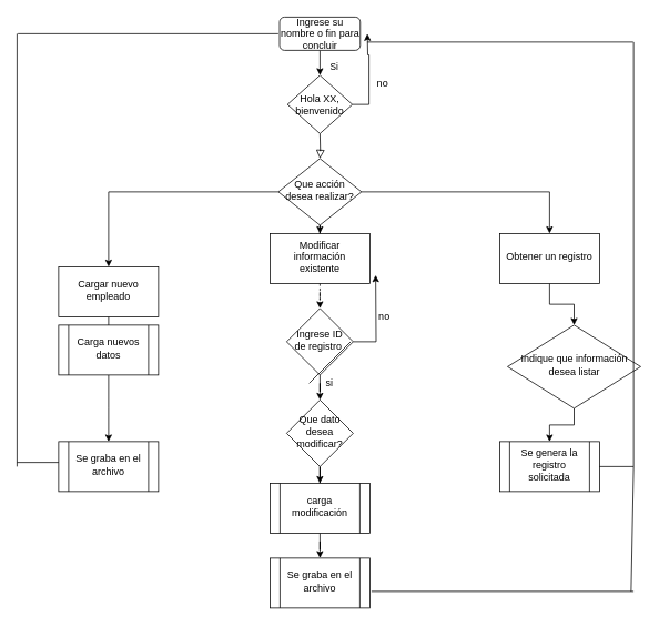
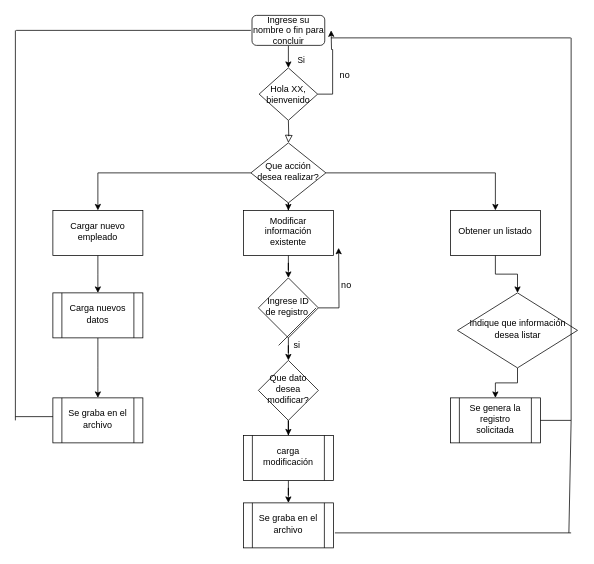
  <mxCell id="0" />
  <mxCell id="1" parent="0" />
  <mxCell id="2" value="" style="rounded=0;html=1;jettySize=auto;orthogonalLoop=1;fontSize=11;endArrow=block;endFill=0;endSize=8;strokeWidth=1;shadow=0;labelBackgroundColor=none;edgeStyle=orthogonalEdgeStyle;" parent="1" target="6" edge="1"><mxGeometry relative="1" as="geometry"><mxPoint x="384" y="160" as="sourcePoint" /></mxGeometry></mxCell>
  <mxCell id="3" value="" style="edgeStyle=orthogonalEdgeStyle;rounded=0;orthogonalLoop=1;jettySize=auto;html=1;" parent="1" source="6" target="8" edge="1"><mxGeometry relative="1" as="geometry" /></mxCell>
  <mxCell id="4" value="" style="edgeStyle=orthogonalEdgeStyle;rounded=0;orthogonalLoop=1;jettySize=auto;html=1;" parent="1" source="6" target="10" edge="1"><mxGeometry relative="1" as="geometry" /></mxCell>
  <mxCell id="5" value="" style="edgeStyle=orthogonalEdgeStyle;rounded=0;orthogonalLoop=1;jettySize=auto;html=1;" parent="1" source="6" target="12" edge="1"><mxGeometry relative="1" as="geometry" /></mxCell>
  <mxCell id="6" value="Que acción desea realizar?" style="rhombus;whiteSpace=wrap;html=1;shadow=0;fontFamily=Helvetica;fontSize=12;align=center;strokeWidth=1;spacing=6;spacingTop=-4;" parent="1" vertex="1"><mxGeometry x="334" y="190" width="100" height="80" as="geometry" /></mxCell>
  <mxCell id="7" value="" style="edgeStyle=orthogonalEdgeStyle;rounded=0;orthogonalLoop=1;jettySize=auto;html=1;" parent="1" source="8" edge="1"><mxGeometry relative="1" as="geometry"><mxPoint x="130" y="390" as="targetPoint" /></mxGeometry></mxCell>
- <mxCell id="8" value="Cargar nuevo empleado" style="whiteSpace=wrap;html=1;shadow=0;strokeWidth=1;spacing=6;spacingTop=-4;" parent="1" vertex="1"><mxGeometry x="70" y="320" width="120" height="60" as="geometry" /></mxCell>
- <mxCell id="9" value="" style="edgeStyle=orthogonalEdgeStyle;rounded=0;orthogonalLoop=1;jettySize=auto;html=1;dashed=1;" parent="1" source="10" target="23" edge="1"><mxGeometry relative="1" as="geometry" /></mxCell>
+ <mxCell id="8" value="Cargar nuevo empleado" style="whiteSpace=wrap;html=1;shadow=0;strokeWidth=1;spacing=6;spacingTop=-4;" parent="1" vertex="1"><mxGeometry x="70" y="280" width="120" height="60" as="geometry" /></mxCell>
+ <mxCell id="9" value="" style="edgeStyle=orthogonalEdgeStyle;rounded=0;orthogonalLoop=1;jettySize=auto;html=1;" parent="1" source="10" target="23" edge="1"><mxGeometry relative="1" as="geometry" /></mxCell>
  <mxCell id="10" value="Modificar información existente" style="whiteSpace=wrap;html=1;shadow=0;strokeWidth=1;spacing=6;spacingTop=-4;" parent="1" vertex="1"><mxGeometry x="324" y="280" width="120" height="60" as="geometry" /></mxCell>
  <mxCell id="11" value="" style="edgeStyle=orthogonalEdgeStyle;rounded=0;orthogonalLoop=1;jettySize=auto;html=1;" parent="1" source="12" target="32" edge="1"><mxGeometry relative="1" as="geometry" /></mxCell>
- <mxCell id="12" value="Obtener un registro" style="whiteSpace=wrap;html=1;shadow=0;strokeWidth=1;spacing=6;spacingTop=-4;" parent="1" vertex="1"><mxGeometry x="600" y="280" width="120" height="60" as="geometry" /></mxCell>
+ <mxCell id="12" value="Obtener un listado" style="whiteSpace=wrap;html=1;shadow=0;strokeWidth=1;spacing=6;spacingTop=-4;" parent="1" vertex="1"><mxGeometry x="600" y="280" width="120" height="60" as="geometry" /></mxCell>
  <mxCell id="13" value="" style="edgeStyle=orthogonalEdgeStyle;rounded=0;orthogonalLoop=1;jettySize=auto;html=1;" parent="1" source="14" edge="1"><mxGeometry relative="1" as="geometry"><mxPoint x="130" y="530" as="targetPoint" /></mxGeometry></mxCell>
  <mxCell id="14" value="Carga nuevos datos" style="shape=process;whiteSpace=wrap;html=1;backgroundOutline=1;shadow=0;strokeWidth=1;spacing=6;spacingTop=-4;" parent="1" vertex="1"><mxGeometry x="70" y="390" width="120" height="60" as="geometry" /></mxCell>
  <mxCell id="15" value="Se graba en el archivo" style="shape=process;whiteSpace=wrap;html=1;backgroundOutline=1;shadow=0;strokeWidth=1;spacing=6;spacingTop=-4;" parent="1" vertex="1"><mxGeometry x="70" y="530" width="120" height="60" as="geometry" /></mxCell>
  <mxCell id="16" value="Si" style="edgeStyle=orthogonalEdgeStyle;rounded=0;orthogonalLoop=1;jettySize=auto;html=1;exitX=0.5;exitY=1;exitDx=0;exitDy=0;entryX=0.5;entryY=0;entryDx=0;entryDy=0;" parent="1" source="17" target="19" edge="1"><mxGeometry x="0.333" y="17" relative="1" as="geometry"><mxPoint as="offset" /></mxGeometry></mxCell>
  <mxCell id="17" value="Ingrese su nombre o fin para concluir" style="rounded=1;whiteSpace=wrap;html=1;" parent="1" vertex="1"><mxGeometry x="335.5" width="97" height="40" as="geometry" y="20" /></mxCell>
  <mxCell id="18" style="edgeStyle=orthogonalEdgeStyle;rounded=0;orthogonalLoop=1;jettySize=auto;html=1;" parent="1" source="19" edge="1"><mxGeometry relative="1" as="geometry"><mxPoint x="441" y="40" as="targetPoint" /></mxGeometry></mxCell>
  <mxCell id="19" value="Hola XX, bienvenido" style="rhombus;whiteSpace=wrap;html=1;" parent="1" vertex="1"><mxGeometry x="345" y="90" width="78" height="70" as="geometry" /></mxCell>
  <mxCell id="20" value="no" style="text;html=1;align=center;verticalAlign=middle;resizable=0;points=[];autosize=1;strokeColor=none;fillColor=none;" parent="1" vertex="1"><mxGeometry x="444" y="90" width="30" height="20" as="geometry" /></mxCell>
  <mxCell id="21" value="" style="edgeStyle=orthogonalEdgeStyle;rounded=0;orthogonalLoop=1;jettySize=auto;html=1;" parent="1" source="23" target="25" edge="1"><mxGeometry relative="1" as="geometry" /></mxCell>
  <mxCell id="22" style="edgeStyle=orthogonalEdgeStyle;rounded=0;orthogonalLoop=1;jettySize=auto;html=1;" parent="1" source="23" edge="1"><mxGeometry relative="1" as="geometry"><mxPoint x="451" y="330" as="targetPoint" /></mxGeometry></mxCell>
  <mxCell id="23" value="Ingrese ID de registro&amp;nbsp;" style="rhombus;whiteSpace=wrap;html=1;shadow=0;strokeWidth=1;spacing=6;spacingTop=-4;" parent="1" vertex="1"><mxGeometry x="344" y="370" width="80" height="80" as="geometry" /></mxCell>
  <mxCell id="24" value="" style="edgeStyle=orthogonalEdgeStyle;rounded=0;orthogonalLoop=1;jettySize=auto;html=1;" parent="1" source="25" target="29" edge="1"><mxGeometry relative="1" as="geometry" /></mxCell>
  <mxCell id="25" value="Que dato desea modificar?" style="rhombus;whiteSpace=wrap;html=1;shadow=0;strokeWidth=1;spacing=6;spacingTop=-4;" parent="1" vertex="1"><mxGeometry x="344" y="480" width="80" height="80" as="geometry" /></mxCell>
  <mxCell id="26" value="no" style="text;html=1;align=center;verticalAlign=middle;resizable=0;points=[];autosize=1;strokeColor=none;fillColor=none;" parent="1" vertex="1"><mxGeometry x="446" y="370" width="30" height="20" as="geometry" /></mxCell>
  <mxCell id="27" value="si" style="text;html=1;align=center;verticalAlign=middle;resizable=0;points=[];autosize=1;strokeColor=none;fillColor=none;" parent="1" vertex="1"><mxGeometry x="385" y="450" width="20" height="20" as="geometry" /></mxCell>
  <mxCell id="28" value="" style="edgeStyle=orthogonalEdgeStyle;rounded=0;orthogonalLoop=1;jettySize=auto;html=1;" parent="1" source="29" target="30" edge="1"><mxGeometry relative="1" as="geometry" /></mxCell>
  <mxCell id="29" value="carga modificación" style="shape=process;whiteSpace=wrap;html=1;backgroundOutline=1;shadow=0;strokeWidth=1;spacing=6;spacingTop=-4;" parent="1" vertex="1"><mxGeometry x="324" y="580" width="120" height="60" as="geometry" /></mxCell>
  <mxCell id="30" value="Se graba en el archivo" style="shape=process;whiteSpace=wrap;html=1;backgroundOutline=1;shadow=0;strokeWidth=1;spacing=6;spacingTop=-4;" parent="1" vertex="1"><mxGeometry x="324" y="670" width="120" height="60" as="geometry" /></mxCell>
  <mxCell id="31" value="" style="edgeStyle=orthogonalEdgeStyle;rounded=0;orthogonalLoop=1;jettySize=auto;html=1;" parent="1" source="32" target="33" edge="1"><mxGeometry relative="1" as="geometry" /></mxCell>
  <mxCell id="32" value="Indique que información desea listar" style="rhombus;whiteSpace=wrap;html=1;shadow=0;strokeWidth=1;spacing=6;spacingTop=-4;" parent="1" vertex="1"><mxGeometry x="609.5" y="390" width="160" height="100" as="geometry" /></mxCell>
  <mxCell id="33" value="Se genera la registro solicitada" style="shape=process;whiteSpace=wrap;html=1;backgroundOutline=1;shadow=0;strokeWidth=1;spacing=6;spacingTop=-4;" parent="1" vertex="1"><mxGeometry x="600" y="530" width="120" height="60" as="geometry" /></mxCell>
  <mxCell id="34" value="" style="endArrow=none;html=1;rounded=0;" parent="1" edge="1"><mxGeometry width="50" height="50" relative="1" as="geometry"><mxPoint x="761" y="560" as="sourcePoint" /><mxPoint x="761" y="50" as="targetPoint" /></mxGeometry></mxCell>
  <mxCell id="35" value="" style="endArrow=none;html=1;rounded=0;" parent="1" edge="1"><mxGeometry width="50" height="50" relative="1" as="geometry"><mxPoint x="371" y="460" as="sourcePoint" /><mxPoint x="421" y="410" as="targetPoint" /></mxGeometry></mxCell>
  <mxCell id="36" value="" style="endArrow=none;html=1;rounded=0;" parent="1" edge="1"><mxGeometry width="50" height="50" relative="1" as="geometry"><mxPoint x="446" y="710" as="sourcePoint" /><mxPoint x="761" y="710" as="targetPoint" /></mxGeometry></mxCell>
  <mxCell id="37" value="" style="endArrow=none;html=1;rounded=0;" parent="1" edge="1"><mxGeometry width="50" height="50" relative="1" as="geometry"><mxPoint x="758" y="710" as="sourcePoint" /><mxPoint x="761" y="560" as="targetPoint" /></mxGeometry></mxCell>
  <mxCell id="38" value="" style="endArrow=none;html=1;rounded=0;" parent="1" edge="1"><mxGeometry width="50" height="50" relative="1" as="geometry"><mxPoint x="720" y="560" as="sourcePoint" /><mxPoint x="761" y="560" as="targetPoint" /></mxGeometry></mxCell>
  <mxCell id="39" value="" style="endArrow=none;html=1;rounded=0;" parent="1" edge="1"><mxGeometry width="50" height="50" relative="1" as="geometry"><mxPoint x="441" y="50" as="sourcePoint" /><mxPoint x="760.5" y="50" as="targetPoint" /></mxGeometry></mxCell>
  <mxCell id="40" value="" style="endArrow=none;html=1;rounded=0;" parent="1" edge="1"><mxGeometry width="50" height="50" relative="1" as="geometry"><mxPoint x="20" y="555" as="sourcePoint" /><mxPoint x="70" y="555" as="targetPoint" /></mxGeometry></mxCell>
  <mxCell id="41" value="" style="endArrow=none;html=1;rounded=0;" parent="1" edge="1"><mxGeometry width="50" height="50" relative="1" as="geometry"><mxPoint x="20" y="560" as="sourcePoint" /><mxPoint x="20" y="40" as="targetPoint" /></mxGeometry></mxCell>
  <mxCell id="42" value="" style="endArrow=none;html=1;rounded=0;" parent="1" edge="1"><mxGeometry width="50" height="50" relative="1" as="geometry"><mxPoint x="21" y="40" as="sourcePoint" /><mxPoint x="334" y="40" as="targetPoint" /></mxGeometry></mxCell>
